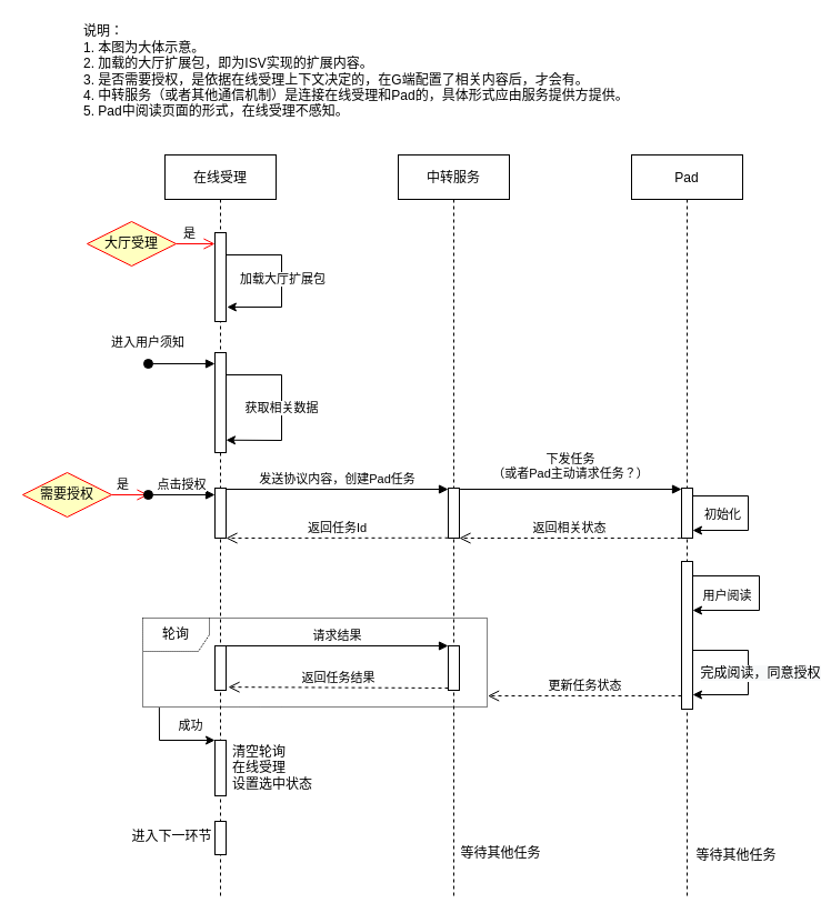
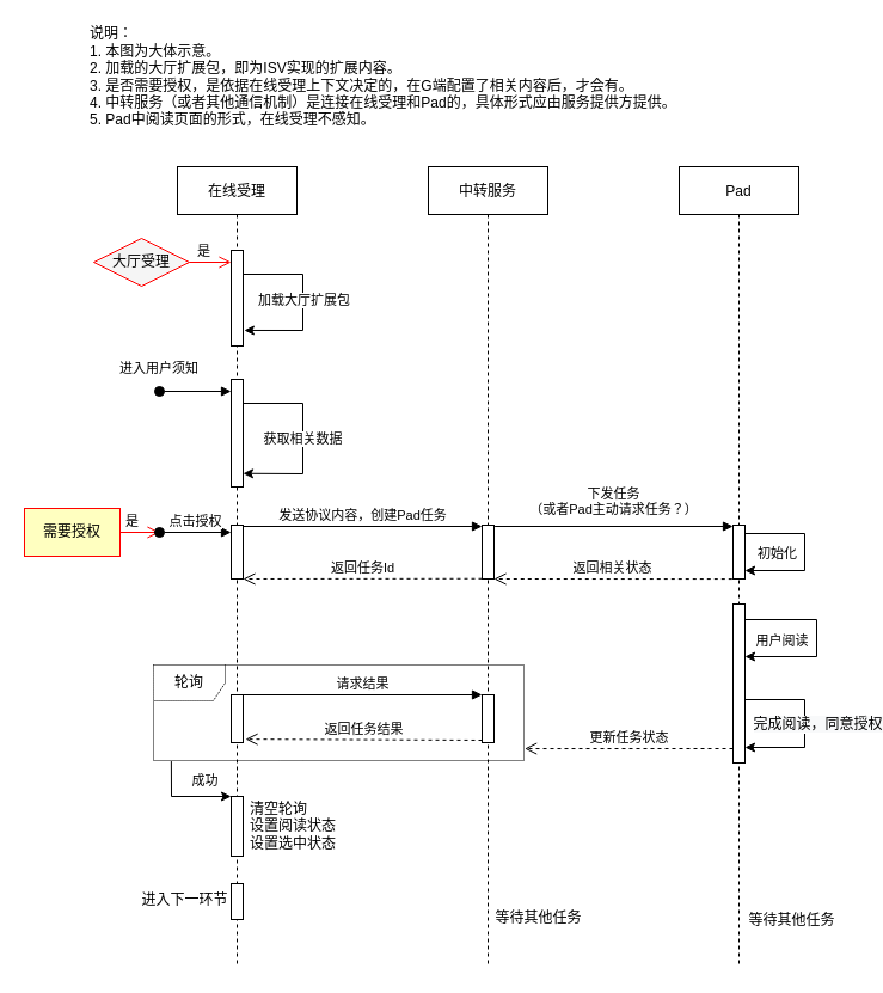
  <mxCell id="0" />
  <mxCell id="1" parent="0" />
  <mxCell id="2" value="在线受理" style="shape=umlLifeline;perimeter=lifelinePerimeter;container=1;collapsible=0;recursiveResize=0;rounded=0;shadow=0;strokeWidth=1;" parent="1" vertex="1"><mxGeometry x="148" y="139" width="100" height="670" as="geometry" /></mxCell>
  <mxCell id="3" value="" style="points=[];perimeter=orthogonalPerimeter;rounded=0;shadow=0;strokeWidth=1;" parent="2" vertex="1"><mxGeometry x="45" y="178" width="10" height="90" as="geometry" /></mxCell>
  <mxCell id="4" value="进入用户须知" style="verticalAlign=bottom;startArrow=oval;endArrow=block;startSize=8;shadow=0;strokeWidth=1;" parent="2" target="3" edge="1"><mxGeometry x="-1" y="10" relative="1" as="geometry"><mxPoint x="-15" y="188" as="sourcePoint" /><mxPoint as="offset" /></mxGeometry></mxCell>
  <mxCell id="5" value="" style="html=1;points=[];perimeter=orthogonalPerimeter;" parent="2" vertex="1"><mxGeometry x="45" y="70" width="10" height="80" as="geometry" /></mxCell>
  <mxCell id="6" value="" style="endArrow=classic;html=1;rounded=0;entryX=1.088;entryY=0.837;entryDx=0;entryDy=0;entryPerimeter=0;" parent="2" target="5" edge="1"><mxGeometry width="50" height="50" relative="1" as="geometry"><mxPoint x="55" y="90" as="sourcePoint" /><mxPoint x="145" y="90" as="targetPoint" /><Array as="points"><mxPoint x="105" y="90" /><mxPoint x="105" y="137" /></Array></mxGeometry></mxCell>
  <mxCell id="7" value="加载大厅扩展包" style="edgeLabel;html=1;align=center;verticalAlign=middle;resizable=0;points=[];" parent="6" vertex="1" connectable="0"><mxGeometry x="-0.027" relative="1" as="geometry"><mxPoint as="offset" /></mxGeometry></mxCell>
  <mxCell id="8" value="获取相关数据" style="endArrow=classic;html=1;rounded=0;entryX=1;entryY=0.875;entryDx=0;entryDy=0;entryPerimeter=0;" parent="2" target="3" edge="1"><mxGeometry width="50" height="50" relative="1" as="geometry"><mxPoint x="55" y="198" as="sourcePoint" /><mxPoint x="145" y="198" as="targetPoint" /><Array as="points"><mxPoint x="105" y="198" /><mxPoint x="105" y="257" /></Array></mxGeometry></mxCell>
  <mxCell id="9" value="" style="html=1;points=[];perimeter=orthogonalPerimeter;" parent="2" vertex="1"><mxGeometry x="45" y="300" width="10" height="45" as="geometry" /></mxCell>
  <mxCell id="10" value="" style="html=1;points=[];perimeter=orthogonalPerimeter;" parent="2" vertex="1"><mxGeometry x="45" y="527" width="10" height="50" as="geometry" /></mxCell>
  <mxCell id="11" value="" style="html=1;points=[];perimeter=orthogonalPerimeter;" parent="2" vertex="1"><mxGeometry x="45" y="600" width="10" height="30" as="geometry" /></mxCell>
  <mxCell id="12" value="Pad" style="shape=umlLifeline;perimeter=lifelinePerimeter;container=1;collapsible=0;recursiveResize=0;rounded=0;shadow=0;strokeWidth=1;" parent="1" vertex="1"><mxGeometry x="568" y="139" width="100" height="670" as="geometry" /></mxCell>
  <mxCell id="13" value="" style="html=1;points=[];perimeter=orthogonalPerimeter;" parent="12" vertex="1"><mxGeometry x="45" y="300" width="10" height="45" as="geometry" /></mxCell>
  <mxCell id="14" value="" style="html=1;points=[];perimeter=orthogonalPerimeter;" parent="12" vertex="1"><mxGeometry x="45" y="366" width="10" height="133" as="geometry" /></mxCell>
  <mxCell id="15" value="" style="endArrow=classic;html=1;rounded=0;" parent="12" edge="1"><mxGeometry width="50" height="50" relative="1" as="geometry"><mxPoint x="55" y="446" as="sourcePoint" /><mxPoint x="55" y="486" as="targetPoint" /><Array as="points"><mxPoint x="105" y="446" /><mxPoint x="105" y="486" /></Array></mxGeometry></mxCell>
  <mxCell id="16" value="&lt;span style=&quot;font-size: 12px ; background-color: rgb(248 , 249 , 250)&quot;&gt;完成阅读，同意授权&lt;/span&gt;" style="edgeLabel;html=1;align=center;verticalAlign=middle;resizable=0;points=[];" parent="15" vertex="1" connectable="0"><mxGeometry x="-0.068" relative="1" as="geometry"><mxPoint x="10" y="5" as="offset" /></mxGeometry></mxCell>
  <mxCell id="17" value="" style="endArrow=classic;html=1;rounded=0;" parent="12" edge="1"><mxGeometry width="50" height="50" relative="1" as="geometry"><mxPoint x="55" y="379" as="sourcePoint" /><mxPoint x="55" y="410" as="targetPoint" /><Array as="points"><mxPoint x="115" y="379" /><mxPoint x="115" y="410" /></Array></mxGeometry></mxCell>
  <mxCell id="18" value="用户阅读" style="edgeLabel;html=1;align=center;verticalAlign=middle;resizable=0;points=[];" parent="17" vertex="1" connectable="0"><mxGeometry x="0.015" relative="1" as="geometry"><mxPoint x="-30" as="offset" /></mxGeometry></mxCell>
  <mxCell id="19" value="" style="endArrow=classic;html=1;rounded=0;" parent="12" edge="1"><mxGeometry width="50" height="50" relative="1" as="geometry"><mxPoint x="55" y="307" as="sourcePoint" /><mxPoint x="55" y="338" as="targetPoint" /><Array as="points"><mxPoint x="105" y="307" /><mxPoint x="105" y="338" /></Array></mxGeometry></mxCell>
  <mxCell id="20" value="初始化" style="edgeLabel;html=1;align=center;verticalAlign=middle;resizable=0;points=[];" parent="19" vertex="1" connectable="0"><mxGeometry x="0.046" y="3" relative="1" as="geometry"><mxPoint x="-27" y="-3" as="offset" /></mxGeometry></mxCell>
  <mxCell id="21" value="中转服务" style="shape=umlLifeline;perimeter=lifelinePerimeter;container=1;collapsible=0;recursiveResize=0;rounded=0;shadow=0;strokeWidth=1;" parent="1" vertex="1"><mxGeometry x="358" y="139" width="100" height="670" as="geometry" /></mxCell>
  <mxCell id="22" value="" style="html=1;points=[];perimeter=orthogonalPerimeter;" parent="21" vertex="1"><mxGeometry x="45" y="300" width="10" height="45" as="geometry" /></mxCell>
  <mxCell id="23" value="" style="html=1;points=[];perimeter=orthogonalPerimeter;" parent="21" vertex="1"><mxGeometry x="45" y="442" width="10" height="40" as="geometry" /></mxCell>
  <mxCell id="24" value="轮询" style="shape=umlFrame;whiteSpace=wrap;html=1;dashed=1;dashPattern=1 1;" parent="21" vertex="1"><mxGeometry x="-230" y="417" width="310" height="80" as="geometry" /></mxCell>
- <mxCell id="25" value="大厅受理" style="rhombus;whiteSpace=wrap;html=1;fillColor=#ffffc0;strokeColor=#ff0000;" parent="1" vertex="1"><mxGeometry x="78" y="199" width="80" height="40" as="geometry" /></mxCell>
+ <mxCell id="25" value="大厅受理" style="rhombus;whiteSpace=wrap;html=1;fillColor=#f5f5f5;strokeColor=#ff0000;" parent="1" vertex="1"><mxGeometry x="78" y="199" width="80" height="40" as="geometry" /></mxCell>
  <mxCell id="26" value="是" style="edgeStyle=orthogonalEdgeStyle;html=1;align=left;verticalAlign=bottom;endArrow=open;endSize=8;strokeColor=#ff0000;rounded=0;" parent="1" source="25" edge="1"><mxGeometry x="-0.714" relative="1" as="geometry"><mxPoint x="193" y="219" as="targetPoint" /><mxPoint as="offset" /></mxGeometry></mxCell>
- <mxCell id="27" value="需要授权" style="rhombus;whiteSpace=wrap;html=1;fillColor=#ffffc0;strokeColor=#ff0000;" parent="1" vertex="1"><mxGeometry x="20" y="425" width="80" height="40" as="geometry" /></mxCell>
+ <mxCell id="27" value="需要授权" style="whiteSpace=wrap;html=1;fillColor=#ffffc0;strokeColor=#ff0000;rounded=0;" parent="1" vertex="1"><mxGeometry x="20" y="425" width="80" height="40" as="geometry" /></mxCell>
  <mxCell id="28" value="是" style="edgeStyle=orthogonalEdgeStyle;html=1;align=left;verticalAlign=bottom;endArrow=open;endSize=8;strokeColor=#ff0000;rounded=0;" parent="1" source="27" edge="1"><mxGeometry x="-0.818" relative="1" as="geometry"><mxPoint x="133" y="445" as="targetPoint" /><mxPoint as="offset" /></mxGeometry></mxCell>
  <mxCell id="29" value="点击授权" style="html=1;verticalAlign=bottom;startArrow=oval;startFill=1;endArrow=block;startSize=8;rounded=0;" parent="1" edge="1"><mxGeometry width="60" relative="1" as="geometry"><mxPoint x="133" y="445" as="sourcePoint" /><mxPoint x="193" y="445" as="targetPoint" /><mxPoint as="offset" /></mxGeometry></mxCell>
  <mxCell id="30" value="发送协议内容，创建Pad任务" style="html=1;verticalAlign=bottom;endArrow=block;entryX=0;entryY=0;rounded=0;" parent="1" edge="1"><mxGeometry relative="1" as="geometry"><mxPoint x="203" y="440" as="sourcePoint" /><mxPoint x="403" y="440" as="targetPoint" /></mxGeometry></mxCell>
  <mxCell id="31" value="返回任务Id" style="html=1;verticalAlign=bottom;endArrow=open;dashed=1;endSize=8;exitX=0;exitY=0.95;rounded=0;startSize=8;" parent="1" edge="1"><mxGeometry relative="1" as="geometry"><mxPoint x="203" y="484" as="targetPoint" /><mxPoint x="403" y="483.75" as="sourcePoint" /><Array as="points" /></mxGeometry></mxCell>
  <mxCell id="32" value="下发任务&lt;br&gt;（或者Pad主动请求任务？）" style="html=1;verticalAlign=bottom;endArrow=block;rounded=0;exitX=1.06;exitY=0.094;exitDx=0;exitDy=0;exitPerimeter=0;" parent="1" edge="1"><mxGeometry x="-0.003" y="5" relative="1" as="geometry"><mxPoint x="413.6" y="440" as="sourcePoint" /><mxPoint x="613" y="440" as="targetPoint" /><mxPoint as="offset" /></mxGeometry></mxCell>
- <mxCell id="33" value="清空轮询&lt;br&gt;在线受理&lt;br&gt;设置选中状态" style="text;html=1;align=left;verticalAlign=middle;resizable=0;points=[];autosize=1;strokeColor=none;fillColor=none;horizontal=1;" parent="1" vertex="1"><mxGeometry x="207" y="666" width="90" height="50" as="geometry" /></mxCell>
+ <mxCell id="33" value="清空轮询&lt;br&gt;设置阅读状态&lt;br&gt;设置选中状态" style="text;html=1;align=left;verticalAlign=middle;resizable=0;points=[];autosize=1;strokeColor=none;fillColor=none;horizontal=1;" parent="1" vertex="1"><mxGeometry x="207" y="666" width="90" height="50" as="geometry" /></mxCell>
  <mxCell id="34" value="更新任务状态" style="html=1;verticalAlign=bottom;endArrow=open;dashed=1;endSize=8;rounded=0;entryX=1.002;entryY=0.888;entryDx=0;entryDy=0;entryPerimeter=0;" parent="1" edge="1"><mxGeometry relative="1" as="geometry"><mxPoint x="438.62" y="626.04" as="targetPoint" /><mxPoint x="613" y="626" as="sourcePoint" /></mxGeometry></mxCell>
  <mxCell id="35" value="" style="html=1;points=[];perimeter=orthogonalPerimeter;" parent="1" vertex="1"><mxGeometry x="193" y="581" width="10" height="40" as="geometry" /></mxCell>
  <mxCell id="36" value="请求结果" style="html=1;verticalAlign=bottom;endArrow=block;entryX=0;entryY=0;rounded=0;" parent="1" target="23" edge="1"><mxGeometry relative="1" as="geometry"><mxPoint x="203" y="581" as="sourcePoint" /></mxGeometry></mxCell>
  <mxCell id="37" value="返回任务结果" style="html=1;verticalAlign=bottom;endArrow=open;dashed=1;endSize=8;exitX=0;exitY=0.95;rounded=0;entryX=1.2;entryY=0.928;entryDx=0;entryDy=0;entryPerimeter=0;" parent="1" source="23" target="35" edge="1"><mxGeometry relative="1" as="geometry"><mxPoint x="338" y="671" as="targetPoint" /></mxGeometry></mxCell>
  <mxCell id="38" value="返回相关状态" style="html=1;verticalAlign=bottom;endArrow=open;dashed=1;endSize=8;exitX=-0.071;exitY=1.002;rounded=0;startSize=8;entryX=1;entryY=1;entryDx=0;entryDy=0;entryPerimeter=0;exitDx=0;exitDy=0;exitPerimeter=0;" parent="1" source="13" target="22" edge="1"><mxGeometry relative="1" as="geometry"><mxPoint x="423" y="484" as="targetPoint" /></mxGeometry></mxCell>
  <mxCell id="39" value="" style="endArrow=classic;html=1;rounded=0;startSize=8;exitX=0.048;exitY=1.007;exitDx=0;exitDy=0;exitPerimeter=0;" parent="1" source="24" edge="1"><mxGeometry width="50" height="50" relative="1" as="geometry"><mxPoint x="143" y="646" as="sourcePoint" /><mxPoint x="193" y="666" as="targetPoint" /><Array as="points"><mxPoint x="143" y="666" /></Array></mxGeometry></mxCell>
  <mxCell id="40" value="成功" style="edgeLabel;html=1;align=center;verticalAlign=middle;resizable=0;points=[];" parent="39" vertex="1" connectable="0"><mxGeometry x="0.084" y="2" relative="1" as="geometry"><mxPoint x="14" y="-12" as="offset" /></mxGeometry></mxCell>
  <mxCell id="41" value="等待其他任务" style="text;html=1;align=center;verticalAlign=middle;resizable=0;points=[];autosize=1;strokeColor=none;fillColor=none;" parent="1" vertex="1"><mxGeometry x="405" y="758" width="90" height="20" as="geometry" /></mxCell>
  <mxCell id="42" value="等待其他任务" style="text;html=1;align=center;verticalAlign=middle;resizable=0;points=[];autosize=1;strokeColor=none;fillColor=none;" parent="1" vertex="1"><mxGeometry x="617" y="760" width="90" height="20" as="geometry" /></mxCell>
  <mxCell id="43" value="进入下一环节" style="text;html=1;align=center;verticalAlign=middle;resizable=0;points=[];autosize=1;strokeColor=none;fillColor=none;" parent="1" vertex="1"><mxGeometry x="109" y="743" width="90" height="20" as="geometry" /></mxCell>
  <mxCell id="44" value="说明：&lt;br&gt;1. 本图为大体示意。&lt;br&gt;2. 加载的大厅扩展包，即为ISV实现的扩展内容。&lt;br&gt;3. 是否需要授权，是依据在线受理上下文决定的，在G端配置了相关内容后，才会有。&lt;br&gt;4. 中转服务（或者其他通信机制）是连接在线受理和Pad的，具体形式应由服务提供方提供。&lt;br&gt;5. Pad中阅读页面的形式，在线受理不感知。" style="text;html=1;align=left;verticalAlign=middle;resizable=0;points=[];autosize=1;strokeColor=none;fillColor=none;" parent="1" vertex="1"><mxGeometry x="73" y="20" width="501" height="88" as="geometry" /></mxCell>
